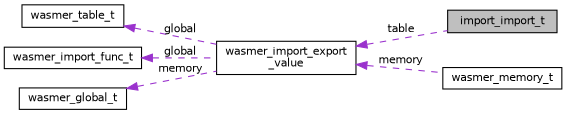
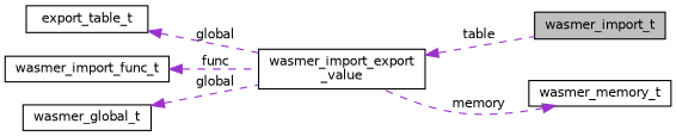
  digraph {
    rankdir=LR
    node [color=black fillcolor=white fontname=Helvetica fontsize=10 shape=record style=filled]
    edge [color=darkorchid3 dir=back fontname=Helvetica fontsize=10 labelfontname=Helvetica labelfontsize=10 style=dashed]
-   n1 [fillcolor=grey75 fontcolor=black height=0.2 label=import_import_t width=0.4]
+   n1 [fillcolor=grey75 fontcolor=black height=0.2 label=wasmer_import_t width=0.4]
    n2 [height=0.2 label="wasmer_import_export\l_value" width=0.4]
    n3 [height=0.2 label=wasmer_memory_t width=0.4]
-   n4 [height=0.2 label=wasmer_table_t width=0.4]
+   n4 [height=0.2 label=export_table_t width=0.4]
    n5 [height=0.2 label=wasmer_import_func_t width=0.4]
    n6 [height=0.2 label=wasmer_global_t width=0.4]
    n2 -> n1 [label=" table"]
-   n2 -> n3 [label=" memory"]
+   n3 -> n2 [label=" memory"]
    n4 -> n2 [label=" global"]
-   n5 -> n2 [label=" global"]
-   n6 -> n2 [label=" memory"]
+   n5 -> n2 [label=" func"]
+   n6 -> n2 [label=" global"]
  }
